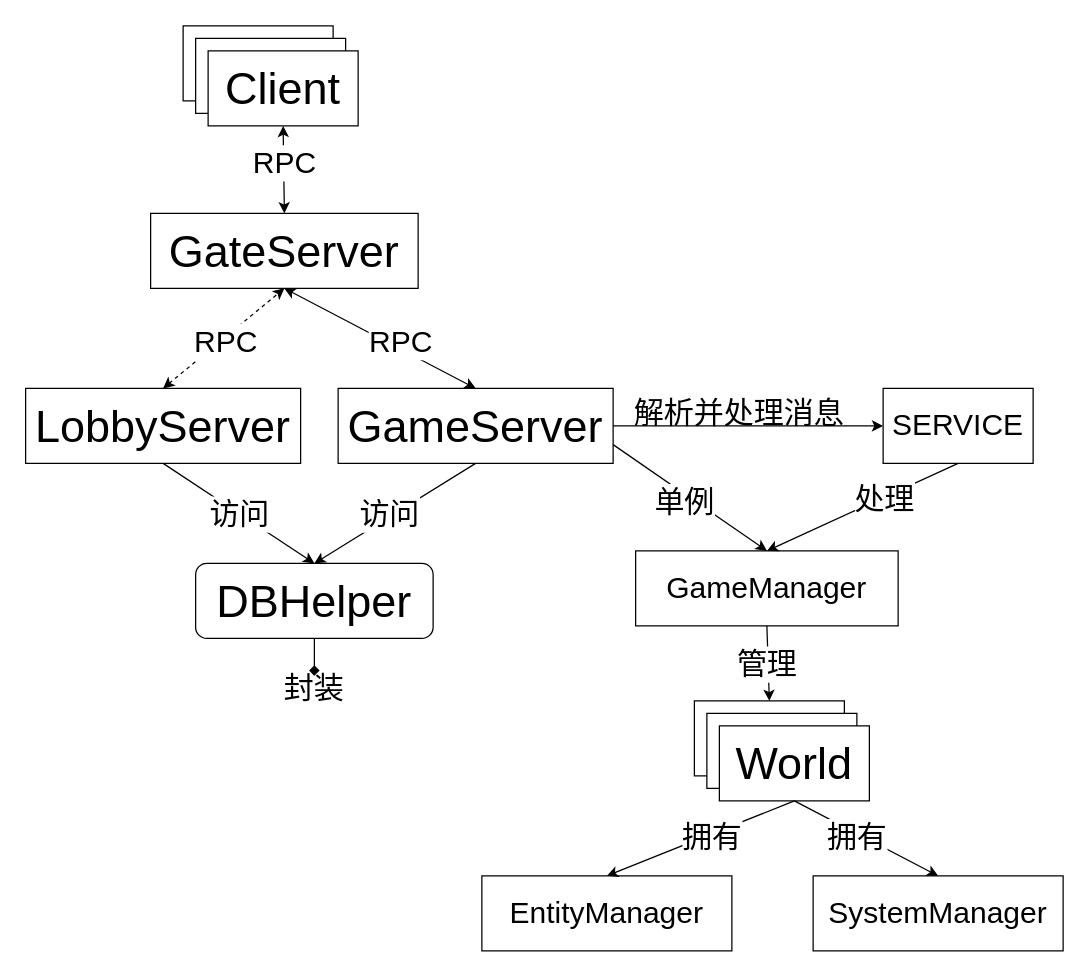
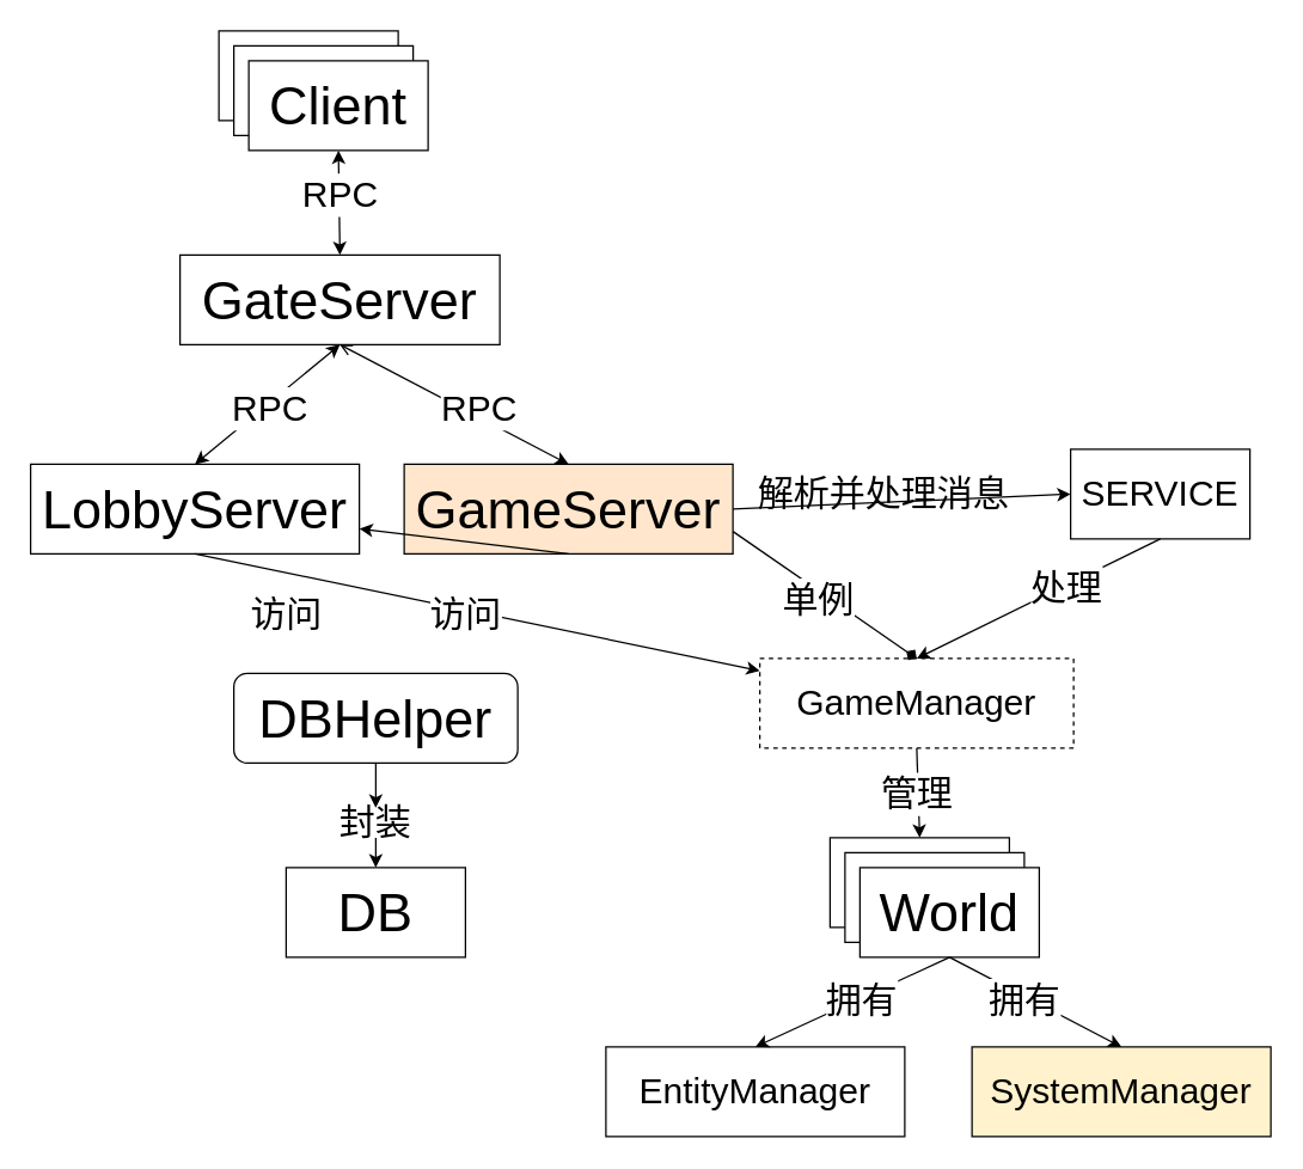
  <mxCell id="0" />
  <mxCell id="1" parent="0" />
  <mxCell id="2" value="&lt;font style=&quot;font-size: 36px&quot;&gt;GateServer&lt;/font&gt;" style="rounded=0;whiteSpace=wrap;html=1;" parent="1" vertex="1"><mxGeometry x="120" y="170" width="214" height="60" as="geometry" /></mxCell>
- <mxCell id="3" value="&lt;font style=&quot;font-size: 36px&quot;&gt;GameServer&lt;/font&gt;" style="rounded=0;whiteSpace=wrap;html=1;" parent="1" vertex="1"><mxGeometry x="270" y="310" width="220" height="60" as="geometry" /></mxCell>
- <mxCell id="4" value="" style="endArrow=classic;startArrow=classic;html=1;exitX=0.5;exitY=0;exitDx=0;exitDy=0;entryX=0.5;entryY=1;entryDx=0;entryDy=0;" parent="1" source="3" target="2" edge="1"><mxGeometry width="50" height="50" relative="1" as="geometry"><mxPoint x="310" y="270" as="sourcePoint" /><mxPoint x="360" y="220" as="targetPoint" /></mxGeometry></mxCell>
+ <mxCell id="3" value="&lt;font style=&quot;font-size: 36px&quot;&gt;GameServer&lt;/font&gt;" style="rounded=0;whiteSpace=wrap;html=1;fillColor=#ffe6cc;" parent="1" vertex="1"><mxGeometry x="270" y="310" width="220" height="60" as="geometry" /></mxCell>
+ <mxCell id="4" value="" style="endArrow=open;startArrow=classic;html=1;exitX=0.5;exitY=0;exitDx=0;exitDy=0;entryX=0.5;entryY=1;entryDx=0;entryDy=0;" parent="1" source="3" target="2" edge="1"><mxGeometry width="50" height="50" relative="1" as="geometry"><mxPoint x="310" y="270" as="sourcePoint" /><mxPoint x="360" y="220" as="targetPoint" /></mxGeometry></mxCell>
  <mxCell id="5" value="&lt;font style=&quot;font-size: 24px&quot;&gt;RPC&lt;/font&gt;" style="edgeLabel;html=1;align=center;verticalAlign=middle;resizable=0;points=[];" parent="4" vertex="1" connectable="0"><mxGeometry x="0.264" y="3" relative="1" as="geometry"><mxPoint x="37.98" y="10" as="offset" /></mxGeometry></mxCell>
  <mxCell id="6" value="&lt;font style=&quot;font-size: 36px&quot;&gt;LobbyServer&lt;/font&gt;" style="rounded=0;whiteSpace=wrap;html=1;" parent="1" vertex="1"><mxGeometry x="20" y="310" width="220" height="60" as="geometry" /></mxCell>
- <mxCell id="7" value="" style="endArrow=classic;startArrow=classic;html=1;entryX=0.5;entryY=1;entryDx=0;entryDy=0;exitX=0.5;exitY=0;exitDx=0;exitDy=0;dashed=1;" parent="1" source="6" target="2" edge="1"><mxGeometry width="50" height="50" relative="1" as="geometry"><mxPoint x="310" y="270" as="sourcePoint" /><mxPoint x="360" y="220" as="targetPoint" /></mxGeometry></mxCell>
+ <mxCell id="7" value="" style="endArrow=classic;startArrow=classic;html=1;entryX=0.5;entryY=1;entryDx=0;entryDy=0;exitX=0.5;exitY=0;exitDx=0;exitDy=0;" parent="1" source="6" target="2" edge="1"><mxGeometry width="50" height="50" relative="1" as="geometry"><mxPoint x="310" y="270" as="sourcePoint" /><mxPoint x="360" y="220" as="targetPoint" /></mxGeometry></mxCell>
  <mxCell id="8" value="&lt;font style=&quot;font-size: 36px&quot;&gt;Client&lt;/font&gt;" style="rounded=0;whiteSpace=wrap;html=1;" parent="1" vertex="1"><mxGeometry x="146" y="20" width="120" height="60" as="geometry" /></mxCell>
  <mxCell id="9" value="&lt;font style=&quot;font-size: 36px&quot;&gt;Client&lt;/font&gt;" style="rounded=0;whiteSpace=wrap;html=1;" parent="1" vertex="1"><mxGeometry x="156" y="30" width="120" height="60" as="geometry" /></mxCell>
  <mxCell id="10" value="&lt;font style=&quot;font-size: 36px&quot;&gt;Client&lt;/font&gt;" style="rounded=0;whiteSpace=wrap;html=1;" parent="1" vertex="1"><mxGeometry x="166" width="120" height="60" as="geometry" y="40" /></mxCell>
  <mxCell id="11" value="" style="endArrow=classic;startArrow=classic;html=1;exitX=0.5;exitY=0;exitDx=0;exitDy=0;entryX=0.5;entryY=1;entryDx=0;entryDy=0;" parent="1" source="2" target="10" edge="1"><mxGeometry width="50" height="50" relative="1" as="geometry"><mxPoint x="160" y="230" as="sourcePoint" /><mxPoint x="190" y="130" as="targetPoint" /></mxGeometry></mxCell>
  <mxCell id="12" value="RPC" style="edgeLabel;html=1;align=center;verticalAlign=middle;resizable=0;points=[];fontSize=24;" vertex="1" connectable="0" parent="11"><mxGeometry x="-0.2" y="-1" relative="1" as="geometry"><mxPoint x="-0.6" y="-11.99" as="offset" /></mxGeometry></mxCell>
  <mxCell id="13" value="&lt;font style=&quot;font-size: 24px&quot;&gt;RPC&lt;/font&gt;" style="edgeLabel;html=1;align=center;verticalAlign=middle;resizable=0;points=[];" parent="1" vertex="1" connectable="0"><mxGeometry x="179.997" y="272.153" as="geometry" /></mxCell>
  <mxCell id="14" value="&lt;font style=&quot;font-size: 36px&quot;&gt;DBHelper&lt;/font&gt;" style="whiteSpace=wrap;html=1;rounded=1;" parent="1" vertex="1"><mxGeometry x="156" y="450" width="190" height="60" as="geometry" /></mxCell>
- <mxCell id="16" value="" style="endArrow=classic;html=1;strokeColor=#000000;exitX=0.5;exitY=1;exitDx=0;exitDy=0;entryX=0.5;entryY=0;entryDx=0;entryDy=0;" parent="1" source="6" target="14" edge="1"><mxGeometry width="50" height="50" relative="1" as="geometry"><mxPoint x="326" y="420" as="sourcePoint" /><mxPoint x="376" y="370" as="targetPoint" /></mxGeometry></mxCell>
- <mxCell id="17" value="" style="endArrow=classic;html=1;strokeColor=#000000;exitX=0.5;exitY=1;exitDx=0;exitDy=0;entryX=0.5;entryY=0;entryDx=0;entryDy=0;" parent="1" source="3" target="14" edge="1"><mxGeometry width="50" height="50" relative="1" as="geometry"><mxPoint x="536" y="400" as="sourcePoint" /><mxPoint x="586" y="350" as="targetPoint" /></mxGeometry></mxCell>
+ <mxCell id="15" value="&lt;font style=&quot;font-size: 36px&quot;&gt;DB&lt;/font&gt;" style="rounded=0;whiteSpace=wrap;html=1;" parent="1" vertex="1"><mxGeometry x="191" y="580" width="120" height="60" as="geometry" /></mxCell>
+ <mxCell id="16" value="" style="endArrow=classic;html=1;strokeColor=#000000;exitX=0.5;exitY=1;exitDx=0;exitDy=0;" parent="1" source="6" target="26" edge="1"><mxGeometry width="50" height="50" relative="1" as="geometry"><mxPoint x="326" y="420" as="sourcePoint" /><mxPoint x="376" y="370" as="targetPoint" /></mxGeometry></mxCell>
+ <mxCell id="17" value="" style="endArrow=classic;html=1;strokeColor=#000000;exitX=0.5;exitY=1;exitDx=0;exitDy=0;" parent="1" source="3" target="6" edge="1"><mxGeometry width="50" height="50" relative="1" as="geometry"><mxPoint x="536" y="400" as="sourcePoint" /><mxPoint x="586" y="350" as="targetPoint" /></mxGeometry></mxCell>
  <mxCell id="18" value="&lt;font style=&quot;font-size: 24px&quot;&gt;访问&lt;/font&gt;" style="edgeLabel;html=1;align=center;verticalAlign=middle;resizable=0;points=[];" parent="1" vertex="1" connectable="0"><mxGeometry x="326" y="419.997" as="geometry"><mxPoint x="-136" y="-9" as="offset" /></mxGeometry></mxCell>
  <mxCell id="19" value="&lt;font style=&quot;font-size: 24px&quot;&gt;访问&lt;/font&gt;" style="edgeLabel;html=1;align=center;verticalAlign=middle;resizable=0;points=[];" parent="1" vertex="1" connectable="0"><mxGeometry x="446" y="419.997" as="geometry"><mxPoint x="-136" y="-9" as="offset" /></mxGeometry></mxCell>
+ <mxCell id="20" value="" style="endArrow=classic;html=1;strokeColor=#000000;exitX=0.5;exitY=1;exitDx=0;exitDy=0;entryX=0.5;entryY=0;entryDx=0;entryDy=0;" parent="1" source="21" target="15" edge="1"><mxGeometry width="50" height="50" relative="1" as="geometry"><mxPoint x="536" y="390" as="sourcePoint" /><mxPoint x="526" y="470" as="targetPoint" /></mxGeometry></mxCell>
  <mxCell id="21" value="&lt;font style=&quot;font-size: 24px&quot;&gt;封装&lt;/font&gt;" style="text;html=1;strokeColor=none;fillColor=none;align=center;verticalAlign=middle;whiteSpace=wrap;rounded=0;" parent="1" vertex="1"><mxGeometry x="206" y="540" width="90" height="20" as="geometry" /></mxCell>
- <mxCell id="22" value="" style="endArrow=diamond;html=1;strokeColor=#000000;exitX=0.5;exitY=1;exitDx=0;exitDy=0;entryX=0.5;entryY=0;entryDx=0;entryDy=0;" parent="1" source="14" target="21" edge="1"><mxGeometry width="50" height="50" relative="1" as="geometry"><mxPoint x="251" y="510" as="sourcePoint" /><mxPoint x="240" y="560" as="targetPoint" /></mxGeometry></mxCell>
- <mxCell id="23" value="&lt;font style=&quot;font-size: 24px&quot;&gt;SERVICE&lt;/font&gt;" style="rounded=0;whiteSpace=wrap;html=1;" parent="1" vertex="1"><mxGeometry x="706" y="310" width="120" height="60" as="geometry" /></mxCell>
+ <mxCell id="22" value="" style="endArrow=classic;html=1;strokeColor=#000000;exitX=0.5;exitY=1;exitDx=0;exitDy=0;entryX=0.5;entryY=0;entryDx=0;entryDy=0;" parent="1" source="14" target="21" edge="1"><mxGeometry width="50" height="50" relative="1" as="geometry"><mxPoint x="251" y="510" as="sourcePoint" /><mxPoint x="240" y="560" as="targetPoint" /></mxGeometry></mxCell>
+ <mxCell id="23" value="&lt;font style=&quot;font-size: 24px&quot;&gt;SERVICE&lt;/font&gt;" style="rounded=0;whiteSpace=wrap;html=1;" parent="1" vertex="1"><mxGeometry x="716" y="300" width="120" height="60" as="geometry" /></mxCell>
  <mxCell id="24" value="" style="endArrow=classic;html=1;strokeColor=#000000;exitX=1;exitY=0.5;exitDx=0;exitDy=0;entryX=0;entryY=0.5;entryDx=0;entryDy=0;" parent="1" source="3" target="23" edge="1"><mxGeometry width="50" height="50" relative="1" as="geometry"><mxPoint x="536" y="340" as="sourcePoint" /><mxPoint x="526" y="330" as="targetPoint" /></mxGeometry></mxCell>
  <mxCell id="25" value="&lt;font style=&quot;font-size: 24px&quot;&gt;解析并处理消息&lt;/font&gt;" style="text;html=1;strokeColor=none;fillColor=none;align=center;verticalAlign=middle;whiteSpace=wrap;rounded=0;" parent="1" vertex="1"><mxGeometry x="486" y="320" width="210" height="20" as="geometry" /></mxCell>
- <mxCell id="26" value="&lt;font style=&quot;font-size: 24px&quot;&gt;GameManager&lt;/font&gt;" style="rounded=0;whiteSpace=wrap;html=1;" parent="1" vertex="1"><mxGeometry x="508" y="440" width="210" height="60" as="geometry" /></mxCell>
- <mxCell id="27" value="" style="endArrow=classic;html=1;strokeColor=#000000;exitX=1;exitY=0.75;exitDx=0;exitDy=0;entryX=0.5;entryY=0;entryDx=0;entryDy=0;" parent="1" source="3" target="26" edge="1"><mxGeometry width="50" height="50" relative="1" as="geometry"><mxPoint x="536" y="300" as="sourcePoint" /><mxPoint x="586" y="250" as="targetPoint" /></mxGeometry></mxCell>
+ <mxCell id="26" value="&lt;font style=&quot;font-size: 24px&quot;&gt;GameManager&lt;/font&gt;" style="rounded=0;whiteSpace=wrap;html=1;dashed=1;" parent="1" vertex="1"><mxGeometry x="508" y="440" width="210" height="60" as="geometry" /></mxCell>
+ <mxCell id="27" value="" style="endArrow=diamond;html=1;strokeColor=#000000;exitX=1;exitY=0.75;exitDx=0;exitDy=0;entryX=0.5;entryY=0;entryDx=0;entryDy=0;" parent="1" source="3" target="26" edge="1"><mxGeometry width="50" height="50" relative="1" as="geometry"><mxPoint x="536" y="300" as="sourcePoint" /><mxPoint x="586" y="250" as="targetPoint" /></mxGeometry></mxCell>
  <mxCell id="28" value="&lt;font style=&quot;font-size: 24px&quot;&gt;单例&lt;/font&gt;" style="edgeLabel;html=1;align=center;verticalAlign=middle;resizable=0;points=[];" parent="27" vertex="1" connectable="0"><mxGeometry x="-0.24" y="4" relative="1" as="geometry"><mxPoint x="7.27" y="16.19" as="offset" /></mxGeometry></mxCell>
  <mxCell id="29" value="" style="endArrow=classic;html=1;strokeColor=#000000;exitX=0.5;exitY=1;exitDx=0;exitDy=0;entryX=0.5;entryY=0;entryDx=0;entryDy=0;" parent="1" source="23" target="26" edge="1"><mxGeometry width="50" height="50" relative="1" as="geometry"><mxPoint x="500" y="365" as="sourcePoint" /><mxPoint x="623" y="450" as="targetPoint" /></mxGeometry></mxCell>
  <mxCell id="30" value="&lt;font style=&quot;font-size: 24px;&quot;&gt;处理&lt;/font&gt;" style="edgeLabel;html=1;align=center;verticalAlign=middle;resizable=0;points=[];fontSize=24;" vertex="1" connectable="0" parent="29"><mxGeometry x="-0.219" y="1" relative="1" as="geometry"><mxPoint as="offset" /></mxGeometry></mxCell>
  <mxCell id="31" value="&lt;font style=&quot;font-size: 36px&quot;&gt;Client&lt;/font&gt;" style="rounded=0;whiteSpace=wrap;html=1;" parent="1" vertex="1"><mxGeometry x="555" y="560" width="120" height="60" as="geometry" /></mxCell>
  <mxCell id="32" value="&lt;font style=&quot;font-size: 36px&quot;&gt;Client&lt;/font&gt;" style="rounded=0;whiteSpace=wrap;html=1;" parent="1" vertex="1"><mxGeometry x="565" y="570" width="120" height="60" as="geometry" /></mxCell>
  <mxCell id="33" value="&lt;font style=&quot;font-size: 36px&quot;&gt;World&lt;/font&gt;" style="rounded=0;whiteSpace=wrap;html=1;" parent="1" vertex="1"><mxGeometry x="575" y="580" width="120" height="60" as="geometry" /></mxCell>
  <mxCell id="34" value="" style="endArrow=classic;html=1;strokeColor=#000000;exitX=0.5;exitY=1;exitDx=0;exitDy=0;entryX=0.5;entryY=0;entryDx=0;entryDy=0;" parent="1" source="26" target="31" edge="1"><mxGeometry width="50" height="50" relative="1" as="geometry"><mxPoint x="536" y="570" as="sourcePoint" /><mxPoint x="586" y="520" as="targetPoint" /></mxGeometry></mxCell>
  <mxCell id="35" value="&lt;font style=&quot;font-size: 24px&quot;&gt;管理&lt;/font&gt;" style="edgeLabel;html=1;align=center;verticalAlign=middle;resizable=0;points=[];" parent="34" vertex="1" connectable="0"><mxGeometry x="-0.395" y="3" relative="1" as="geometry"><mxPoint x="-3.91" y="12.17" as="offset" /></mxGeometry></mxCell>
- <mxCell id="36" value="&lt;font style=&quot;font-size: 24px&quot;&gt;EntityManager&lt;/font&gt;" style="rounded=0;whiteSpace=wrap;html=1;" parent="1" vertex="1"><mxGeometry x="385" y="700" width="200" height="60" as="geometry" /></mxCell>
- <mxCell id="37" value="&lt;font style=&quot;font-size: 24px&quot;&gt;SystemManager&lt;/font&gt;" style="rounded=0;whiteSpace=wrap;html=1;" parent="1" vertex="1"><mxGeometry x="650" y="700" width="200" height="60" as="geometry" /></mxCell>
+ <mxCell id="36" value="&lt;font style=&quot;font-size: 24px&quot;&gt;EntityManager&lt;/font&gt;" style="rounded=0;whiteSpace=wrap;html=1;" parent="1" vertex="1"><mxGeometry x="405" y="700" width="200" height="60" as="geometry" /></mxCell>
+ <mxCell id="37" value="&lt;font style=&quot;font-size: 24px&quot;&gt;SystemManager&lt;/font&gt;" style="rounded=0;whiteSpace=wrap;html=1;fillColor=#fff2cc;" parent="1" vertex="1"><mxGeometry x="650" y="700" width="200" height="60" as="geometry" /></mxCell>
  <mxCell id="38" value="" style="endArrow=classic;html=1;strokeColor=#000000;exitX=0.5;exitY=1;exitDx=0;exitDy=0;entryX=0.5;entryY=0;entryDx=0;entryDy=0;" parent="1" source="33" target="36" edge="1"><mxGeometry width="50" height="50" relative="1" as="geometry"><mxPoint x="535" y="560" as="sourcePoint" /><mxPoint x="585" y="510" as="targetPoint" /></mxGeometry></mxCell>
  <mxCell id="39" value="&lt;font style=&quot;font-size: 24px&quot;&gt;拥有&lt;/font&gt;" style="edgeLabel;html=1;align=center;verticalAlign=middle;resizable=0;points=[];" parent="38" vertex="1" connectable="0"><mxGeometry x="-0.362" y="-1" relative="1" as="geometry"><mxPoint x="-17.81" y="10" as="offset" /></mxGeometry></mxCell>
  <mxCell id="40" value="" style="endArrow=classic;html=1;strokeColor=#000000;entryX=0.5;entryY=0;entryDx=0;entryDy=0;" parent="1" target="37" edge="1"><mxGeometry width="50" height="50" relative="1" as="geometry"><mxPoint x="635" y="640" as="sourcePoint" /><mxPoint x="515" y="710" as="targetPoint" /></mxGeometry></mxCell>
  <mxCell id="41" value="&lt;font style=&quot;font-size: 24px&quot;&gt;拥有&lt;/font&gt;" style="edgeLabel;html=1;align=center;verticalAlign=middle;resizable=0;points=[];" parent="1" vertex="1" connectable="0"><mxGeometry x="684.005" y="668.369" as="geometry" /></mxCell>
